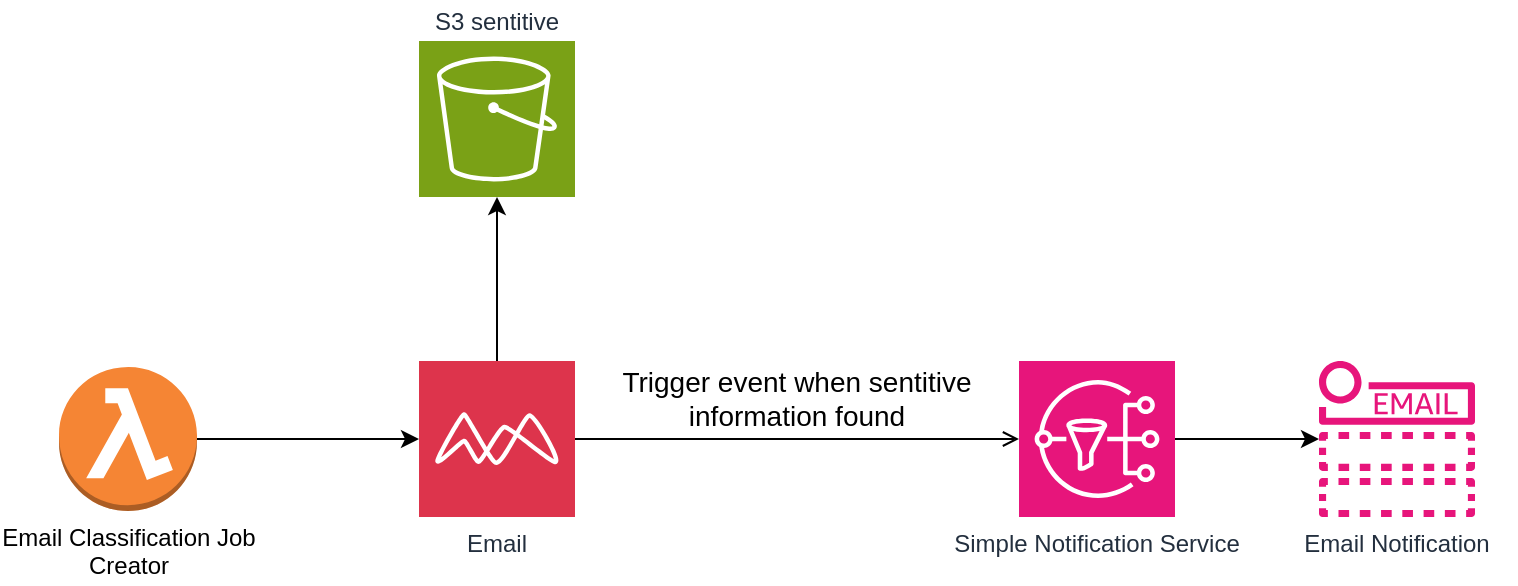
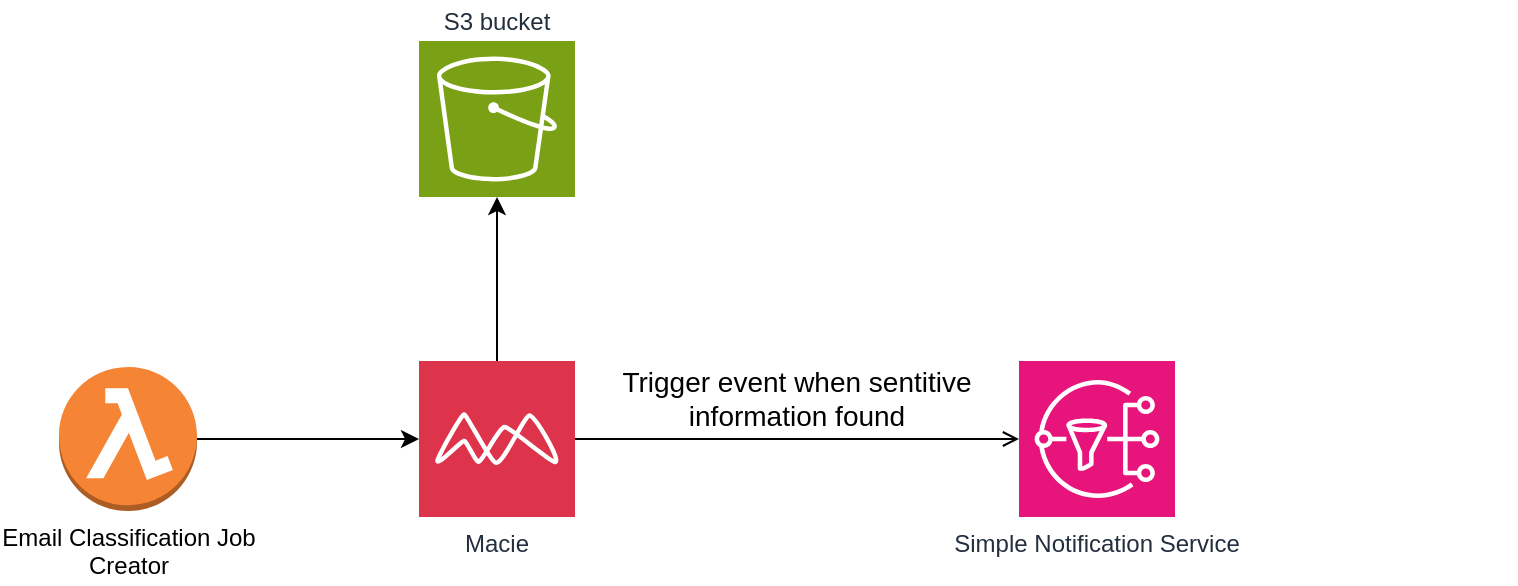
  <mxCell id="0" />
  <mxCell id="1" parent="0" />
  <mxCell id="2" style="edgeStyle=orthogonalEdgeStyle;rounded=0;orthogonalLoop=1;jettySize=auto;html=1;" edge="1" parent="1" source="4" target="7"><mxGeometry relative="1" as="geometry" /></mxCell>
  <mxCell id="3" value="Trigger event when&amp;nbsp;sentitive &lt;br style=&quot;font-size: 14px;&quot;&gt;information found" style="edgeStyle=orthogonalEdgeStyle;rounded=0;orthogonalLoop=1;jettySize=auto;html=1;fontSize=14;labelPosition=center;verticalLabelPosition=top;align=center;verticalAlign=bottom;endArrow=open;" edge="1" parent="1" source="4" target="9"><mxGeometry relative="1" as="geometry" /></mxCell>
- <mxCell id="4" value="Email" style="sketch=0;points=[[0,0,0],[0.25,0,0],[0.5,0,0],[0.75,0,0],[1,0,0],[0,1,0],[0.25,1,0],[0.5,1,0],[0.75,1,0],[1,1,0],[0,0.25,0],[0,0.5,0],[0,0.75,0],[1,0.25,0],[1,0.5,0],[1,0.75,0]];outlineConnect=0;fontColor=#232F3E;fillColor=#DD344C;strokeColor=#ffffff;dashed=0;verticalLabelPosition=bottom;verticalAlign=top;align=center;html=1;fontSize=12;fontStyle=0;aspect=fixed;shape=mxgraph.aws4.resourceIcon;resIcon=mxgraph.aws4.macie;" vertex="1" parent="1"><mxGeometry x="200" y="180" width="78" height="78" as="geometry" /></mxCell>
+ <mxCell id="4" value="Macie" style="sketch=0;points=[[0,0,0],[0.25,0,0],[0.5,0,0],[0.75,0,0],[1,0,0],[0,1,0],[0.25,1,0],[0.5,1,0],[0.75,1,0],[1,1,0],[0,0.25,0],[0,0.5,0],[0,0.75,0],[1,0.25,0],[1,0.5,0],[1,0.75,0]];outlineConnect=0;fontColor=#232F3E;fillColor=#DD344C;strokeColor=#ffffff;dashed=0;verticalLabelPosition=bottom;verticalAlign=top;align=center;html=1;fontSize=12;fontStyle=0;aspect=fixed;shape=mxgraph.aws4.resourceIcon;resIcon=mxgraph.aws4.macie;" vertex="1" parent="1"><mxGeometry x="200" y="180" width="78" height="78" as="geometry" /></mxCell>
  <mxCell id="5" style="edgeStyle=orthogonalEdgeStyle;rounded=0;orthogonalLoop=1;jettySize=auto;html=1;" edge="1" parent="1" source="6" target="4"><mxGeometry relative="1" as="geometry" /></mxCell>
  <mxCell id="6" value="Email Classification Job &lt;br&gt;Creator" style="outlineConnect=0;dashed=0;verticalLabelPosition=bottom;verticalAlign=top;align=center;html=1;shape=mxgraph.aws3.lambda_function;fillColor=#F58534;gradientColor=none;" vertex="1" parent="1"><mxGeometry x="20" y="183" width="69" height="72" as="geometry" /></mxCell>
- <mxCell id="7" value="S3 sentitive" style="sketch=0;points=[[0,0,0],[0.25,0,0],[0.5,0,0],[0.75,0,0],[1,0,0],[0,1,0],[0.25,1,0],[0.5,1,0],[0.75,1,0],[1,1,0],[0,0.25,0],[0,0.5,0],[0,0.75,0],[1,0.25,0],[1,0.5,0],[1,0.75,0]];outlineConnect=0;fontColor=#232F3E;fillColor=#7AA116;strokeColor=#ffffff;dashed=0;verticalLabelPosition=top;verticalAlign=bottom;align=center;html=1;fontSize=12;fontStyle=0;aspect=fixed;shape=mxgraph.aws4.resourceIcon;resIcon=mxgraph.aws4.s3;labelPosition=center;" vertex="1" parent="1"><mxGeometry x="200" y="20" width="78" height="78" as="geometry" /></mxCell>
- <mxCell id="8" style="edgeStyle=orthogonalEdgeStyle;rounded=0;orthogonalLoop=1;jettySize=auto;html=1;" edge="1" parent="1" source="9" target="10"><mxGeometry relative="1" as="geometry" /></mxCell>
+ <mxCell id="7" value="S3 bucket" style="sketch=0;points=[[0,0,0],[0.25,0,0],[0.5,0,0],[0.75,0,0],[1,0,0],[0,1,0],[0.25,1,0],[0.5,1,0],[0.75,1,0],[1,1,0],[0,0.25,0],[0,0.5,0],[0,0.75,0],[1,0.25,0],[1,0.5,0],[1,0.75,0]];outlineConnect=0;fontColor=#232F3E;fillColor=#7AA116;strokeColor=#ffffff;dashed=0;verticalLabelPosition=top;verticalAlign=bottom;align=center;html=1;fontSize=12;fontStyle=0;aspect=fixed;shape=mxgraph.aws4.resourceIcon;resIcon=mxgraph.aws4.s3;labelPosition=center;" vertex="1" parent="1"><mxGeometry x="200" y="20" width="78" height="78" as="geometry" /></mxCell>
  <mxCell id="9" value="Simple Notification Service" style="sketch=0;points=[[0,0,0],[0.25,0,0],[0.5,0,0],[0.75,0,0],[1,0,0],[0,1,0],[0.25,1,0],[0.5,1,0],[0.75,1,0],[1,1,0],[0,0.25,0],[0,0.5,0],[0,0.75,0],[1,0.25,0],[1,0.5,0],[1,0.75,0]];outlineConnect=0;fontColor=#232F3E;fillColor=#E7157B;strokeColor=#ffffff;dashed=0;verticalLabelPosition=bottom;verticalAlign=top;align=center;html=1;fontSize=12;fontStyle=0;aspect=fixed;shape=mxgraph.aws4.resourceIcon;resIcon=mxgraph.aws4.sns;" vertex="1" parent="1"><mxGeometry x="500" y="180" width="78" height="78" as="geometry" /></mxCell>
- <mxCell id="10" value="Email Notification" style="sketch=0;outlineConnect=0;fontColor=#232F3E;gradientColor=none;fillColor=#E7157B;strokeColor=none;dashed=0;verticalLabelPosition=bottom;verticalAlign=top;align=center;html=1;fontSize=12;fontStyle=0;aspect=fixed;pointerEvents=1;shape=mxgraph.aws4.email_notification;" vertex="1" parent="1"><mxGeometry x="650" y="180" width="78" height="78" as="geometry" /></mxCell>
